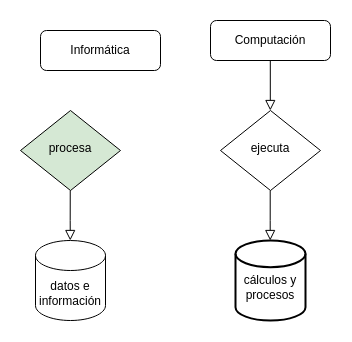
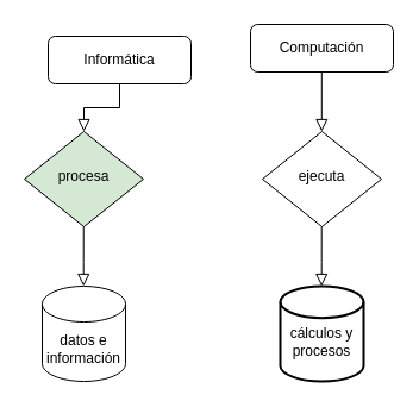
  <mxCell id="0" />
  <mxCell id="1" parent="0" />
+ <mxCell id="2" value="" style="rounded=0;html=1;jettySize=auto;orthogonalLoop=1;fontSize=11;endArrow=block;endFill=0;endSize=8;strokeWidth=1;shadow=0;labelBackgroundColor=none;edgeStyle=orthogonalEdgeStyle;" parent="1" source="3" target="4" edge="1"><mxGeometry relative="1" as="geometry" /></mxCell>
  <mxCell id="3" value="Informática" style="rounded=1;whiteSpace=wrap;html=1;fontSize=12;glass=0;strokeWidth=1;shadow=0;" parent="1" vertex="1"><mxGeometry x="40" y="30" width="120" height="40" as="geometry" /></mxCell>
  <mxCell id="4" value="procesa" style="rhombus;whiteSpace=wrap;html=1;shadow=0;fontFamily=Helvetica;fontSize=12;align=center;strokeWidth=1;spacing=6;spacingTop=-4;fillColor=#d5e8d4;" parent="1" vertex="1"><mxGeometry x="20" y="110" width="100" height="80" as="geometry" /></mxCell>
  <mxCell id="5" value="Computación" style="rounded=1;whiteSpace=wrap;html=1;fontSize=12;glass=0;strokeWidth=1;shadow=0;" vertex="1" parent="1"><mxGeometry x="210" y="20" width="120" height="40" as="geometry" /></mxCell>
  <mxCell id="6" value="" style="rounded=0;html=1;jettySize=auto;orthogonalLoop=1;fontSize=11;endArrow=block;endFill=0;endSize=8;strokeWidth=1;shadow=0;labelBackgroundColor=none;edgeStyle=orthogonalEdgeStyle;" edge="1" parent="1"><mxGeometry relative="1" as="geometry"><mxPoint x="269.8" y="60" as="sourcePoint" /><mxPoint x="269.8" y="110" as="targetPoint" /></mxGeometry></mxCell>
  <mxCell id="7" value="ejecuta" style="rhombus;whiteSpace=wrap;html=1;shadow=0;fontFamily=Helvetica;fontSize=12;align=center;strokeWidth=1;spacing=6;spacingTop=-4;" vertex="1" parent="1"><mxGeometry x="220" y="110" width="100" height="80" as="geometry" /></mxCell>
  <mxCell id="8" value="datos e información" style="shape=cylinder3;whiteSpace=wrap;html=1;boundedLbl=1;backgroundOutline=1;size=15;" vertex="1" parent="1"><mxGeometry x="35" y="240" width="70" height="80" as="geometry" /></mxCell>
  <mxCell id="9" value="" style="rounded=0;html=1;jettySize=auto;orthogonalLoop=1;fontSize=11;endArrow=block;endFill=0;endSize=8;strokeWidth=1;shadow=0;labelBackgroundColor=none;edgeStyle=orthogonalEdgeStyle;" edge="1" parent="1"><mxGeometry relative="1" as="geometry"><mxPoint x="69.74" y="190" as="sourcePoint" /><mxPoint x="69.74" y="240" as="targetPoint" /><Array as="points"><mxPoint x="69.74" y="220" /><mxPoint x="69.74" y="220" /></Array></mxGeometry></mxCell>
  <mxCell id="10" value="" style="rounded=0;html=1;jettySize=auto;orthogonalLoop=1;fontSize=11;endArrow=block;endFill=0;endSize=8;strokeWidth=1;shadow=0;labelBackgroundColor=none;edgeStyle=orthogonalEdgeStyle;" edge="1" parent="1"><mxGeometry relative="1" as="geometry"><mxPoint x="269.71" y="190" as="sourcePoint" /><mxPoint x="269.71" y="240" as="targetPoint" /><Array as="points"><mxPoint x="269.71" y="220" /><mxPoint x="269.71" y="220" /></Array></mxGeometry></mxCell>
  <mxCell id="11" value="&lt;div&gt;&lt;br&gt;&lt;/div&gt;&lt;div&gt;cálculos y procesos&lt;/div&gt;" style="strokeWidth=2;html=1;shape=mxgraph.flowchart.database;whiteSpace=wrap;" vertex="1" parent="1"><mxGeometry x="235" y="240" width="70" height="80" as="geometry" /></mxCell>
